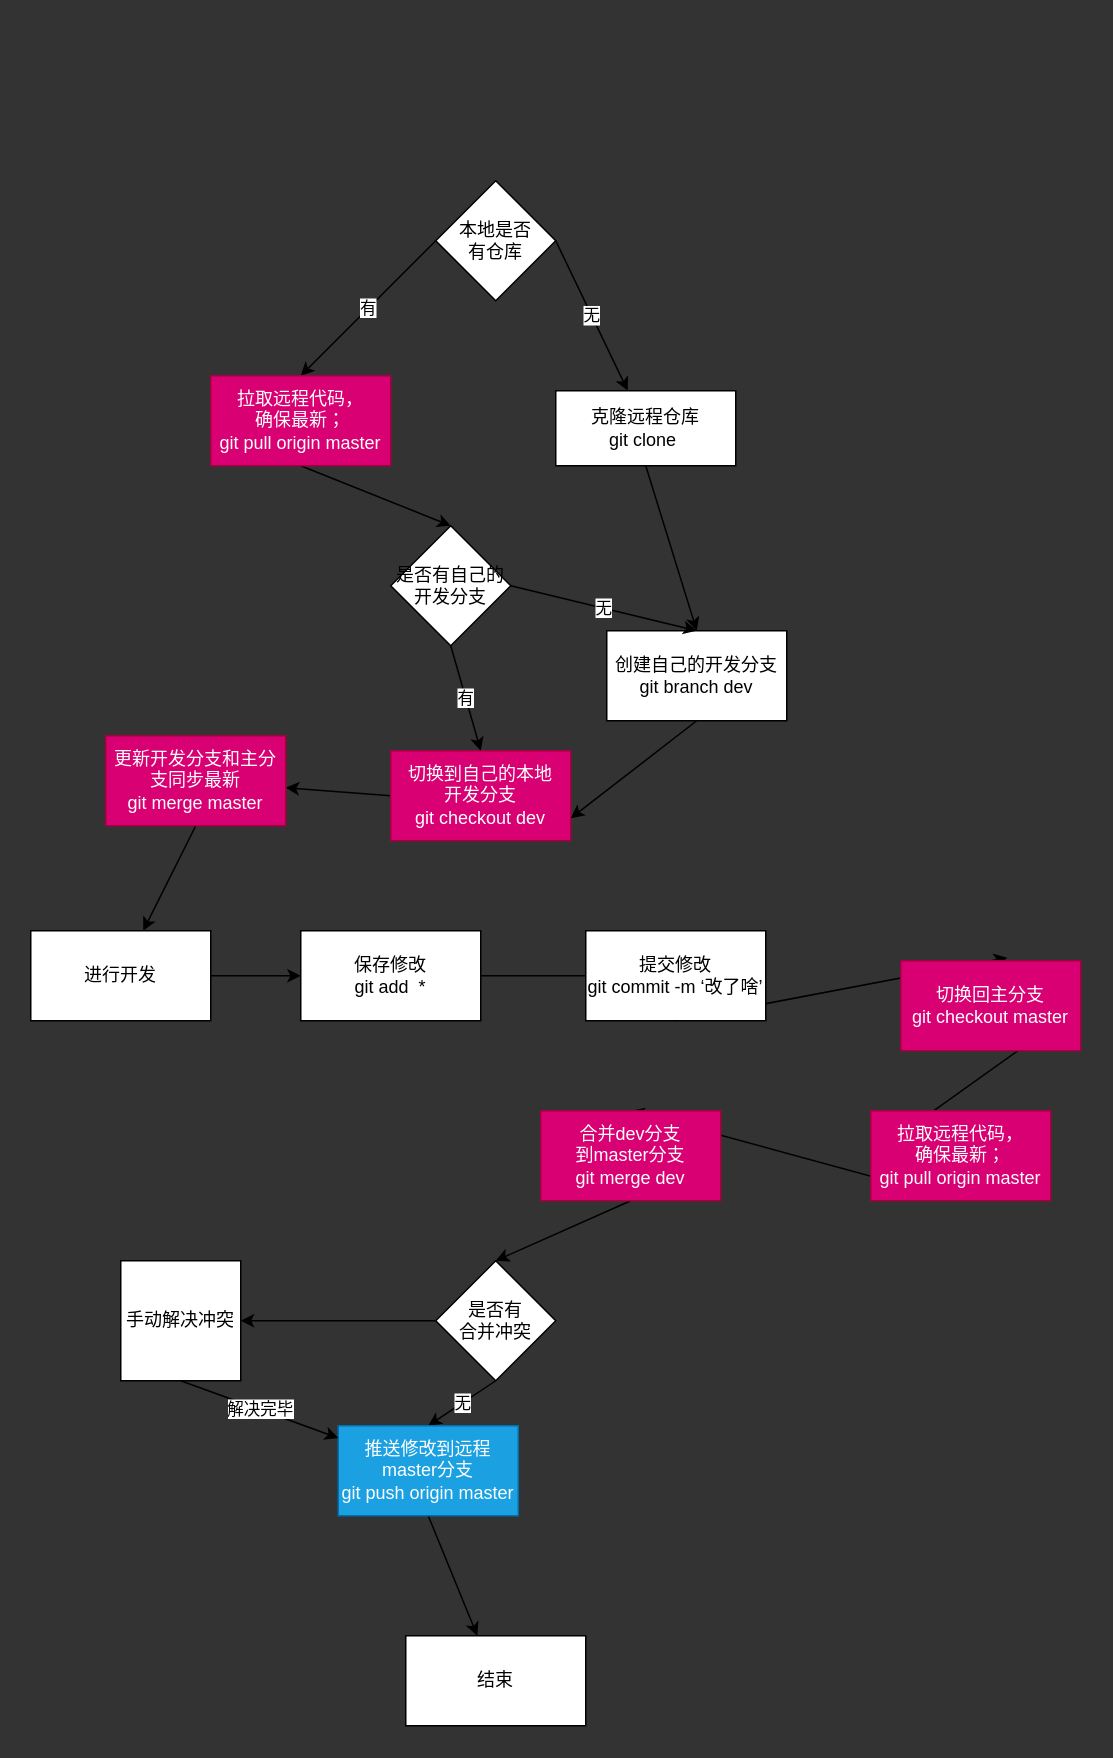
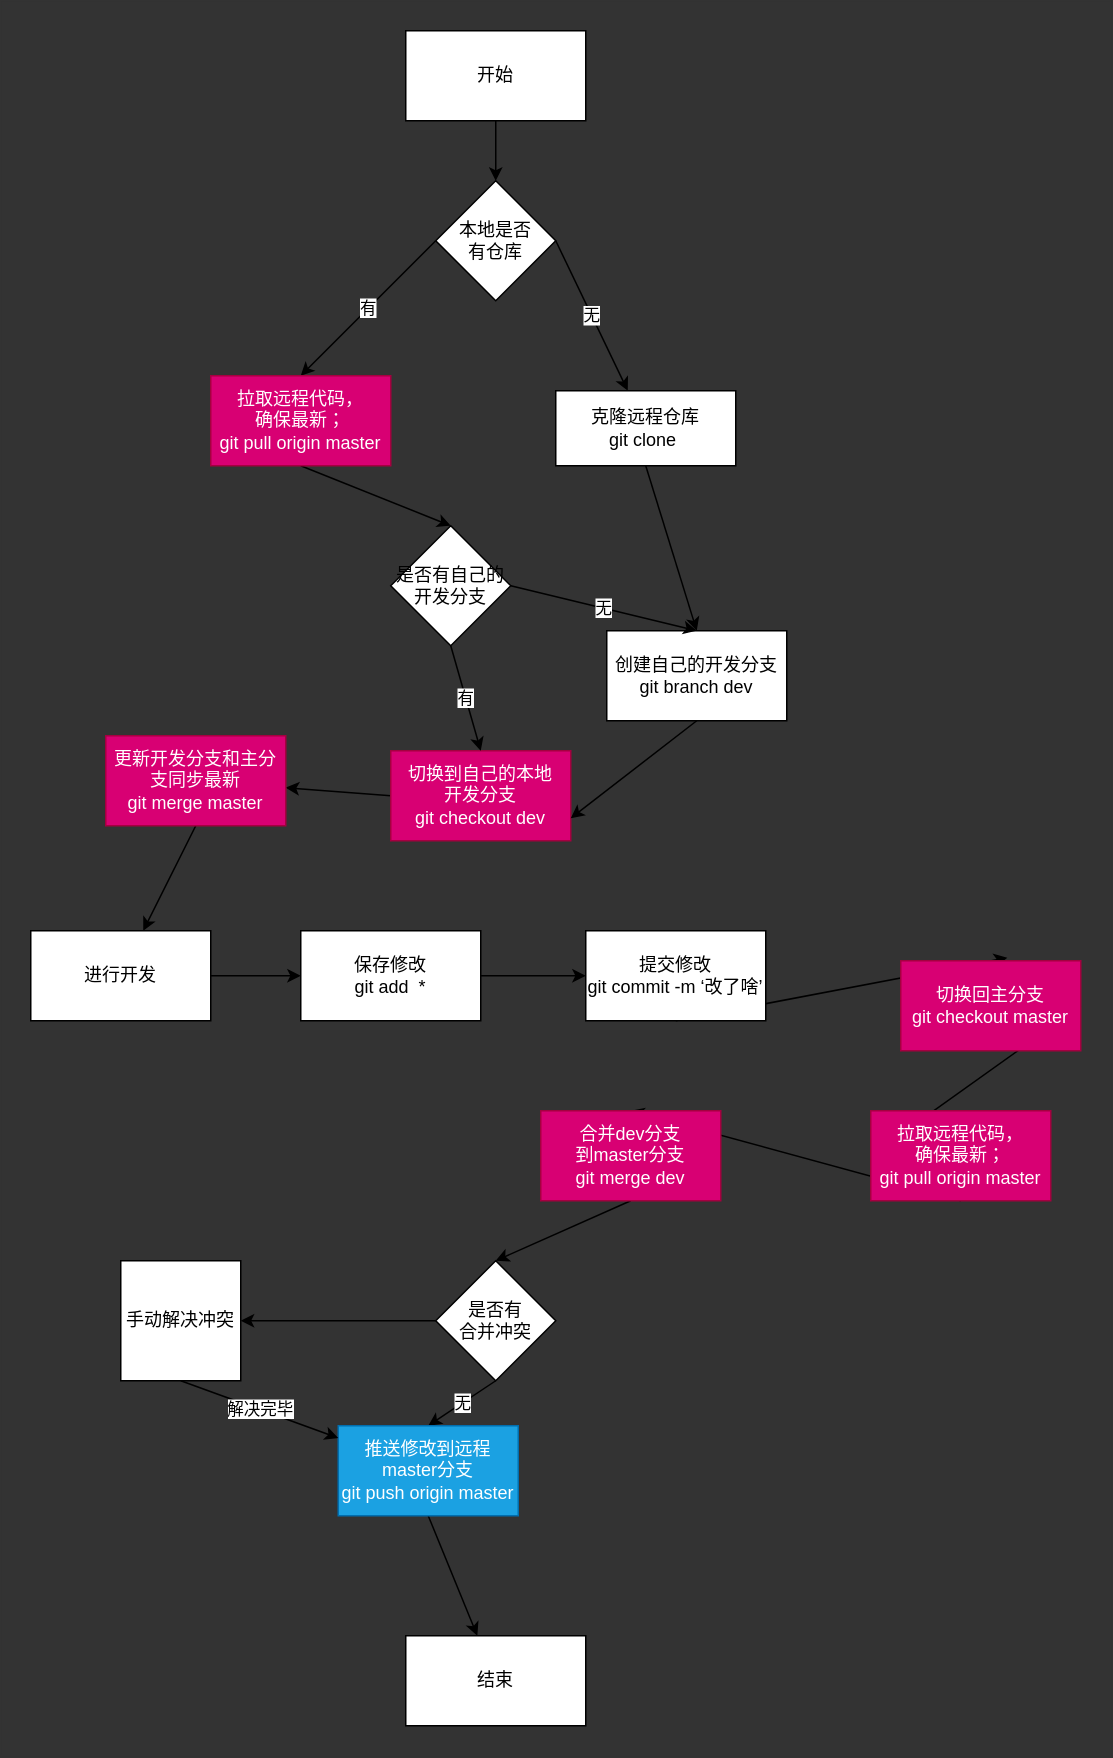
  <mxCell id="0" />
  <mxCell id="1" parent="0" />
+ <mxCell id="2" style="edgeStyle=none;html=1;exitX=0.5;exitY=1;exitDx=0;exitDy=0;entryX=0.5;entryY=0;entryDx=0;entryDy=0;" parent="1" source="3" target="6" edge="1"><mxGeometry relative="1" as="geometry" /></mxCell>
+ <mxCell id="3" value="开始" style="rounded=0;whiteSpace=wrap;html=1;" parent="1" vertex="1"><mxGeometry x="270" y="20" width="120" height="60" as="geometry" /></mxCell>
  <mxCell id="4" value="有" style="edgeStyle=none;html=1;exitX=0;exitY=0.5;exitDx=0;exitDy=0;entryX=0.5;entryY=0;entryDx=0;entryDy=0;" parent="1" source="6" target="8" edge="1"><mxGeometry relative="1" as="geometry" /></mxCell>
  <mxCell id="5" value="无" style="edgeStyle=none;html=1;exitX=1;exitY=0.5;exitDx=0;exitDy=0;" parent="1" source="6" target="10" edge="1"><mxGeometry relative="1" as="geometry" /></mxCell>
  <mxCell id="6" value="本地是否&lt;br&gt;有仓库" style="rhombus;whiteSpace=wrap;html=1;" parent="1" vertex="1"><mxGeometry x="290" y="120" width="80" height="80" as="geometry" /></mxCell>
  <mxCell id="7" style="edgeStyle=none;html=1;exitX=0.5;exitY=1;exitDx=0;exitDy=0;entryX=0.5;entryY=0;entryDx=0;entryDy=0;" parent="1" source="8" target="17" edge="1"><mxGeometry relative="1" as="geometry" /></mxCell>
  <mxCell id="8" value="拉取远程代码，&lt;br&gt;确保最新；&lt;br&gt;git pull origin master" style="rounded=0;whiteSpace=wrap;html=1;fillColor=#d80073;fontColor=#ffffff;strokeColor=#A50040;" parent="1" vertex="1"><mxGeometry x="140" y="250" width="120" height="60" as="geometry" /></mxCell>
  <mxCell id="9" style="edgeStyle=none;html=1;exitX=0.5;exitY=1;exitDx=0;exitDy=0;entryX=0.5;entryY=0;entryDx=0;entryDy=0;" parent="1" source="10" target="14" edge="1"><mxGeometry relative="1" as="geometry" /></mxCell>
  <mxCell id="10" value="克隆远程仓库&lt;br&gt;git clone&amp;nbsp;" style="rounded=0;whiteSpace=wrap;html=1;" parent="1" vertex="1"><mxGeometry x="370" y="260" width="120" height="50" as="geometry" /></mxCell>
  <mxCell id="11" style="edgeStyle=none;html=1;exitX=0;exitY=0.5;exitDx=0;exitDy=0;" edge="1" parent="1" source="12" target="39"><mxGeometry relative="1" as="geometry" /></mxCell>
  <mxCell id="12" value="切换到自己的本地&lt;br&gt;开发分支&lt;br&gt;git checkout dev" style="rounded=0;whiteSpace=wrap;html=1;fillColor=#d80073;fontColor=#ffffff;strokeColor=#A50040;" parent="1" vertex="1"><mxGeometry x="260" y="500" width="120" height="60" as="geometry" /></mxCell>
  <mxCell id="13" style="edgeStyle=none;html=1;exitX=0.5;exitY=1;exitDx=0;exitDy=0;entryX=1;entryY=0.75;entryDx=0;entryDy=0;" parent="1" source="14" target="12" edge="1"><mxGeometry relative="1" as="geometry" /></mxCell>
  <mxCell id="14" value="创建自己的开发分支&lt;br&gt;git branch dev" style="rounded=0;whiteSpace=wrap;html=1;" parent="1" vertex="1"><mxGeometry x="404" y="420" width="120" height="60" as="geometry" /></mxCell>
  <mxCell id="15" value="无" style="edgeStyle=none;html=1;exitX=1;exitY=0.5;exitDx=0;exitDy=0;entryX=0.5;entryY=0;entryDx=0;entryDy=0;" parent="1" source="17" target="14" edge="1"><mxGeometry relative="1" as="geometry" /></mxCell>
  <mxCell id="16" value="有" style="edgeStyle=none;html=1;exitX=0.5;exitY=1;exitDx=0;exitDy=0;entryX=0.5;entryY=0;entryDx=0;entryDy=0;" parent="1" source="17" target="12" edge="1"><mxGeometry relative="1" as="geometry"><mxPoint x="140" y="470" as="targetPoint" /></mxGeometry></mxCell>
  <mxCell id="17" value="是否有自己的&lt;br&gt;开发分支" style="rhombus;whiteSpace=wrap;html=1;" parent="1" vertex="1"><mxGeometry x="260" y="350" width="80" height="80" as="geometry" /></mxCell>
  <mxCell id="18" style="edgeStyle=none;html=1;exitX=1;exitY=0.5;exitDx=0;exitDy=0;" parent="1" source="19" target="21" edge="1"><mxGeometry relative="1" as="geometry" /></mxCell>
  <mxCell id="19" value="进行开发" style="rounded=0;whiteSpace=wrap;html=1;" parent="1" vertex="1"><mxGeometry x="20" y="620" width="120" height="60" as="geometry" /></mxCell>
- <mxCell id="20" style="edgeStyle=none;html=1;exitX=1;exitY=0.5;exitDx=0;exitDy=0;entryX=0;entryY=0.5;entryDx=0;entryDy=0;endArrow=none;" parent="1" source="21" target="23" edge="1"><mxGeometry relative="1" as="geometry" /></mxCell>
+ <mxCell id="20" style="edgeStyle=none;html=1;exitX=1;exitY=0.5;exitDx=0;exitDy=0;entryX=0;entryY=0.5;entryDx=0;entryDy=0;" parent="1" source="21" target="23" edge="1"><mxGeometry relative="1" as="geometry" /></mxCell>
  <mxCell id="21" value="保存修改&lt;br&gt;git add&amp;nbsp; *" style="rounded=0;whiteSpace=wrap;html=1;" parent="1" vertex="1"><mxGeometry x="200" y="620" width="120" height="60" as="geometry" /></mxCell>
  <mxCell id="22" style="edgeStyle=none;html=1;exitX=0.5;exitY=1;exitDx=0;exitDy=0;entryX=0.592;entryY=-0.033;entryDx=0;entryDy=0;entryPerimeter=0;" parent="1" source="23" target="25" edge="1"><mxGeometry relative="1" as="geometry" /></mxCell>
  <mxCell id="23" value="提交修改&lt;br&gt;git commit -m ‘改了啥’" style="rounded=0;whiteSpace=wrap;html=1;" parent="1" vertex="1"><mxGeometry x="390" y="620" width="120" height="60" as="geometry" /></mxCell>
  <mxCell id="24" style="edgeStyle=none;html=1;exitX=1;exitY=0.5;exitDx=0;exitDy=0;entryX=0;entryY=0.5;entryDx=0;entryDy=0;" parent="1" source="25" target="27" edge="1"><mxGeometry relative="1" as="geometry" /></mxCell>
  <mxCell id="25" value="切换回主分支&lt;br&gt;git checkout master" style="rounded=0;whiteSpace=wrap;html=1;fillColor=#d80073;fontColor=#ffffff;strokeColor=#A50040;" parent="1" vertex="1"><mxGeometry x="600" y="640" width="120" height="60" as="geometry" /></mxCell>
  <mxCell id="26" style="edgeStyle=none;html=1;exitX=0.5;exitY=1;exitDx=0;exitDy=0;entryX=0.5;entryY=0;entryDx=0;entryDy=0;" parent="1" source="27" target="29" edge="1"><mxGeometry relative="1" as="geometry" /></mxCell>
  <mxCell id="27" value="拉取远程代码，&lt;br&gt;确保最新；&lt;br&gt;git pull origin master" style="rounded=0;whiteSpace=wrap;html=1;fillColor=#d80073;fontColor=#ffffff;strokeColor=#A50040;" parent="1" vertex="1"><mxGeometry x="580" y="740" width="120" height="60" as="geometry" /></mxCell>
  <mxCell id="28" style="edgeStyle=none;html=1;exitX=0.5;exitY=1;exitDx=0;exitDy=0;entryX=0.5;entryY=0;entryDx=0;entryDy=0;" parent="1" source="29" target="32" edge="1"><mxGeometry relative="1" as="geometry" /></mxCell>
  <mxCell id="29" value="合并dev分支&lt;br&gt;到master分支&lt;br&gt;git merge dev" style="rounded=0;whiteSpace=wrap;html=1;fillColor=#d80073;fontColor=#ffffff;strokeColor=#A50040;" parent="1" vertex="1"><mxGeometry x="360" y="740" width="120" height="60" as="geometry" /></mxCell>
  <mxCell id="30" value="无" style="edgeStyle=none;html=1;exitX=0.5;exitY=1;exitDx=0;exitDy=0;entryX=0.5;entryY=0;entryDx=0;entryDy=0;" parent="1" source="32" target="34" edge="1"><mxGeometry relative="1" as="geometry" /></mxCell>
  <mxCell id="31" style="edgeStyle=none;html=1;exitX=0;exitY=0.5;exitDx=0;exitDy=0;entryX=1;entryY=0.5;entryDx=0;entryDy=0;" parent="1" source="32" target="37" edge="1"><mxGeometry relative="1" as="geometry" /></mxCell>
  <mxCell id="32" value="是否有&lt;br&gt;合并冲突" style="rhombus;whiteSpace=wrap;html=1;" parent="1" vertex="1"><mxGeometry x="290" y="840" width="80" height="80" as="geometry" /></mxCell>
  <mxCell id="33" style="edgeStyle=none;html=1;exitX=0.5;exitY=1;exitDx=0;exitDy=0;" parent="1" source="34" target="35" edge="1"><mxGeometry relative="1" as="geometry" /></mxCell>
  <mxCell id="34" value="推送修改到远程master分支&lt;br&gt;git push origin master" style="rounded=0;whiteSpace=wrap;html=1;fillColor=#1ba1e2;fontColor=#ffffff;strokeColor=#006EAF;" parent="1" vertex="1"><mxGeometry x="225" y="950" width="120" height="60" as="geometry" /></mxCell>
  <mxCell id="35" value="结束" style="rounded=0;whiteSpace=wrap;html=1;" parent="1" vertex="1"><mxGeometry x="270" y="1090" width="120" height="60" as="geometry" /></mxCell>
  <mxCell id="36" value="解决完毕" style="edgeStyle=none;html=1;exitX=0.5;exitY=1;exitDx=0;exitDy=0;" parent="1" source="37" target="34" edge="1"><mxGeometry relative="1" as="geometry" /></mxCell>
  <mxCell id="37" value="手动解决冲突" style="whiteSpace=wrap;html=1;aspect=fixed;" parent="1" vertex="1"><mxGeometry x="80" y="840" width="80" height="80" as="geometry" /></mxCell>
  <mxCell id="38" style="edgeStyle=none;html=1;exitX=0.5;exitY=1;exitDx=0;exitDy=0;" edge="1" parent="1" source="39" target="19"><mxGeometry relative="1" as="geometry" /></mxCell>
  <mxCell id="39" value="更新开发分支和主分支同步最新&lt;br&gt;git merge master" style="rounded=0;whiteSpace=wrap;html=1;fillColor=#d80073;fontColor=#ffffff;strokeColor=#A50040;" vertex="1" parent="1"><mxGeometry x="70" y="490" width="120" height="60" as="geometry" /></mxCell>
